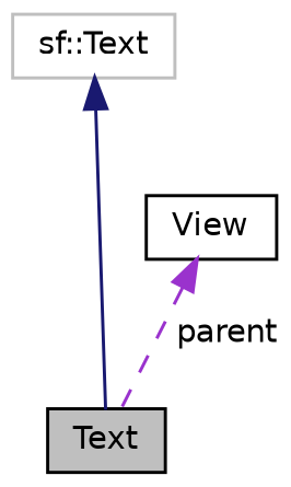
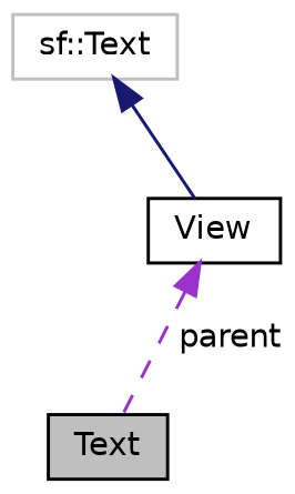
  digraph {
    fontname="DejaVu Sans"
    node [color=black fillcolor=white fontname="DejaVu Sans" fontsize=10 shape=record style=filled]
    edge [dir=back fontname="DejaVu Sans" fontsize=10 labelfontname=Helvetica labelfontsize=10]
    n1 [fillcolor=grey75 fontcolor=black height=0.2 label=Text width=0.4]
    n2 [color=grey75 height=0.2 label="sf::Text" width=0.4]
    n3 [height=0.2 label=View width=0.4]
-   n2 -> n1 [color=midnightblue style=solid]
+   n2 -> n3 [color=midnightblue style=solid]
    n3 -> n1 [color=darkorchid3 label=" parent" style=dashed]
  }
